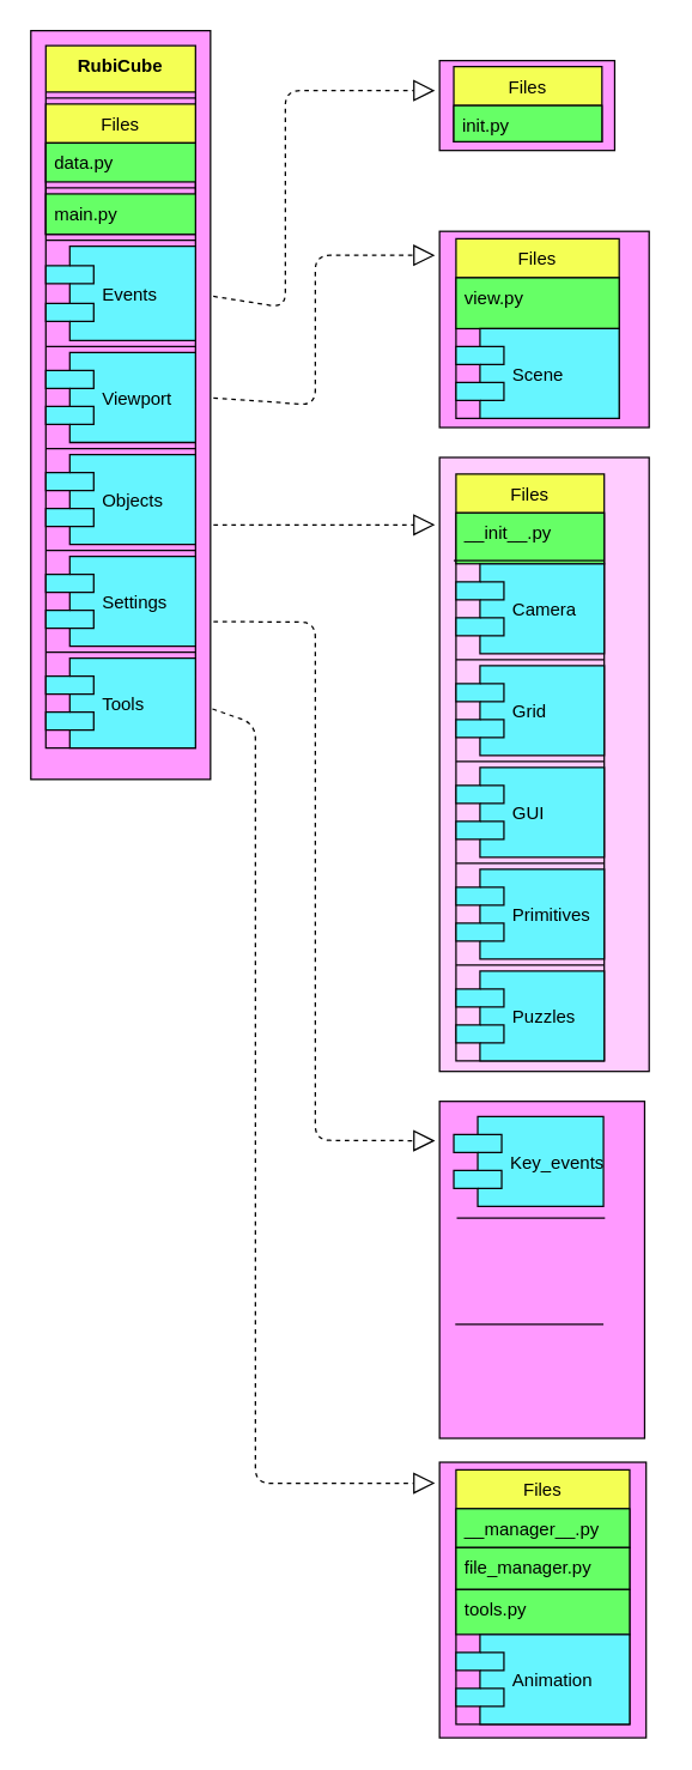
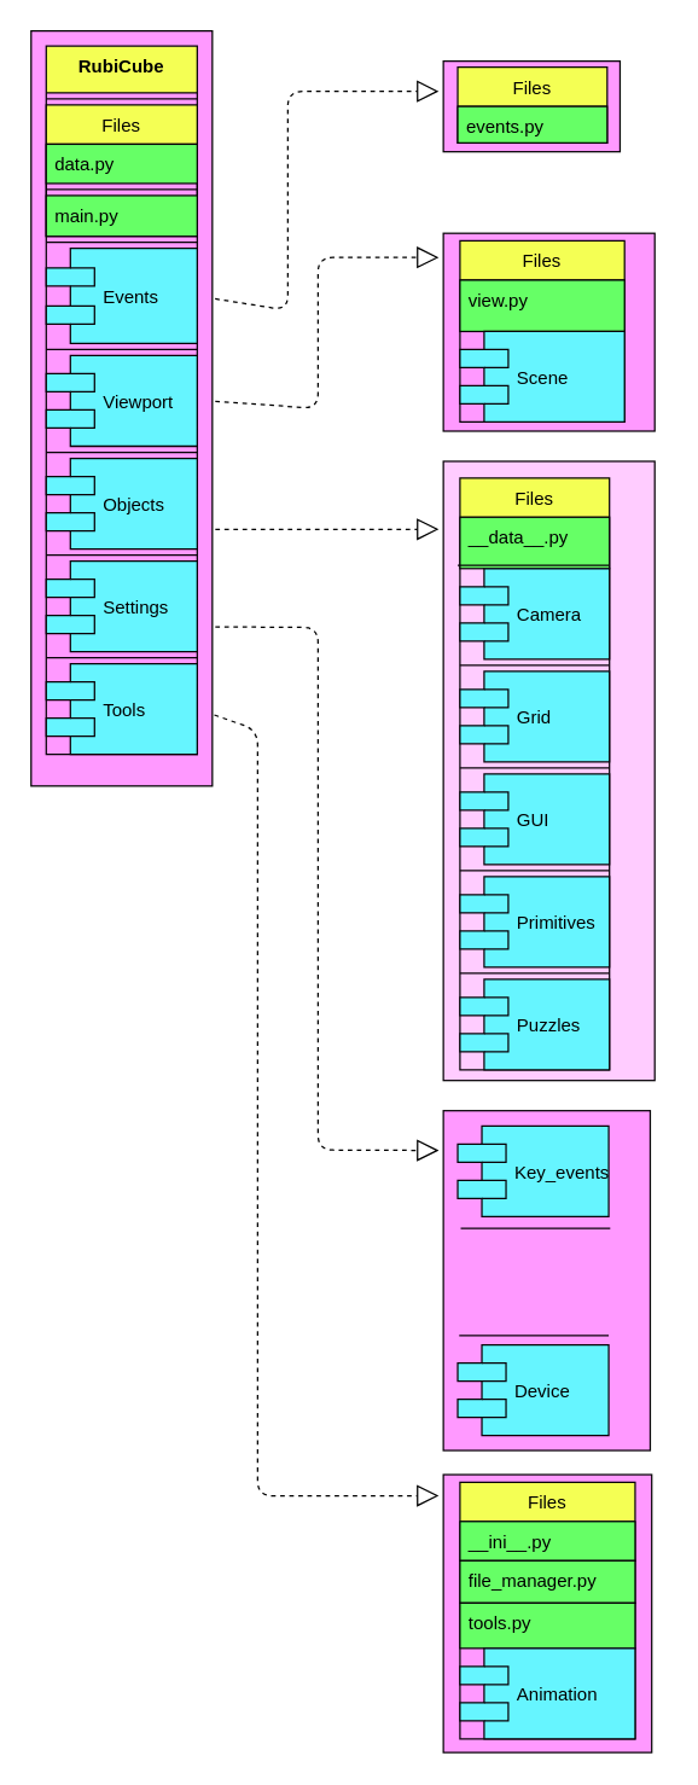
  <mxCell id="0" />
  <mxCell id="1" parent="0" />
  <mxCell id="2" value="" style="html=1;strokeColor=#080308;fillColor=#FF99FF;" vertex="1" parent="1"><mxGeometry x="293" y="40" width="117" height="60" as="geometry" /></mxCell>
  <mxCell id="3" value="" style="html=1;strokeColor=#080308;fillColor=#FF99FF;" vertex="1" parent="1"><mxGeometry x="293" y="154" width="140" height="131" as="geometry" /></mxCell>
  <mxCell id="4" value="" style="endArrow=block;dashed=1;endFill=0;endSize=12;html=1;exitX=1;exitY=0.5;exitDx=0;exitDy=0;" edge="1" parent="1" source="21"><mxGeometry width="160" relative="1" as="geometry"><mxPoint x="120" y="196" as="sourcePoint" /><mxPoint x="290" y="60" as="targetPoint" /><Array as="points"><mxPoint x="190" y="205" /><mxPoint x="190" y="130" /><mxPoint x="190" y="60" /></Array></mxGeometry></mxCell>
  <mxCell id="5" value="" style="endArrow=block;dashed=1;endFill=0;endSize=12;html=1;exitX=1;exitY=0.5;exitDx=0;exitDy=0;" edge="1" parent="1" source="14"><mxGeometry width="160" relative="1" as="geometry"><mxPoint x="130" y="334.5" as="sourcePoint" /><mxPoint x="290" y="170" as="targetPoint" /><Array as="points"><mxPoint x="210" y="270" /><mxPoint x="210" y="170" /></Array></mxGeometry></mxCell>
  <mxCell id="6" value="" style="group" vertex="1" connectable="0" parent="1"><mxGeometry x="293" y="148" width="147" height="150" as="geometry" /></mxCell>
  <mxCell id="7" value="Files" style="swimlane;fontStyle=0;childLayout=stackLayout;horizontal=1;startSize=26;fillColor=#F4FF54;horizontalStack=0;resizeParent=1;resizeParentMax=0;resizeLast=0;collapsible=1;marginBottom=0;strokeColor=#080308;" vertex="1" parent="6"><mxGeometry x="11" y="11" width="109" height="120" as="geometry" /></mxCell>
  <mxCell id="8" value="view.py&#10;" style="text;strokeColor=#080308;fillColor=#66FF66;align=left;verticalAlign=top;spacingLeft=4;spacingRight=4;overflow=hidden;rotatable=0;points=[[0,0.5],[1,0.5]];portConstraint=eastwest;container=1;" vertex="1" parent="7"><mxGeometry y="26" width="109" height="34" as="geometry" /></mxCell>
  <mxCell id="9" value="Scene" style="shape=component;align=left;spacingLeft=36;strokeColor=#080308;fillColor=#66F5FF;" vertex="1" parent="7"><mxGeometry y="60" width="109" height="60" as="geometry" /></mxCell>
  <mxCell id="10" value="" style="endArrow=block;dashed=1;endFill=0;endSize=12;html=1;" edge="1" parent="1"><mxGeometry width="160" relative="1" as="geometry"><mxPoint x="130" y="350" as="sourcePoint" /><mxPoint x="290" y="350" as="targetPoint" /><Array as="points" /></mxGeometry></mxCell>
  <mxCell id="11" value="" style="endArrow=block;dashed=1;endFill=0;endSize=12;html=1;" edge="1" parent="1"><mxGeometry width="160" relative="1" as="geometry"><mxPoint x="130" y="414.5" as="sourcePoint" /><mxPoint x="290" y="761.333" as="targetPoint" /><Array as="points"><mxPoint x="210" y="415" /><mxPoint x="210" y="761" /></Array></mxGeometry></mxCell>
  <mxCell id="12" value="" style="endArrow=block;dashed=1;endFill=0;endSize=12;html=1;exitX=1;exitY=0.5;exitDx=0;exitDy=0;" edge="1" parent="1" source="29"><mxGeometry width="160" relative="1" as="geometry"><mxPoint x="130" y="690" as="sourcePoint" /><mxPoint x="290" y="990" as="targetPoint" /><Array as="points"><mxPoint x="170" y="483" /><mxPoint x="170" y="990" /></Array></mxGeometry></mxCell>
  <mxCell id="13" value="" style="group;fillColor=#FF99FF;strokeColor=#000000;" vertex="1" connectable="0" parent="1"><mxGeometry x="20" width="120" height="500" as="geometry" y="20" /></mxCell>
  <mxCell id="14" value="RubiCube&#10;" style="swimlane;fontStyle=1;align=center;verticalAlign=top;childLayout=stackLayout;horizontal=1;startSize=31;horizontalStack=0;resizeParent=1;resizeParentMax=0;resizeLast=0;collapsible=1;marginBottom=0;strokeColor=#080308;fillColor=#F4FF54;" vertex="1" parent="1"><mxGeometry x="30" y="30" width="100" height="469" as="geometry" /></mxCell>
  <mxCell id="15" value="" style="line;strokeWidth=1;fillColor=#66F5FF;align=left;verticalAlign=middle;spacingTop=-1;spacingLeft=3;spacingRight=3;rotatable=0;labelPosition=right;points=[];portConstraint=eastwest;strokeColor=#080308;" vertex="1" parent="14"><mxGeometry y="31" width="100" height="8" as="geometry" /></mxCell>
  <mxCell id="16" value="Files" style="swimlane;fontStyle=0;childLayout=stackLayout;horizontal=1;startSize=26;fillColor=#F4FF54;horizontalStack=0;resizeParent=1;resizeParentMax=0;resizeLast=0;collapsible=1;marginBottom=0;strokeColor=#080308;" vertex="1" parent="14"><mxGeometry y="39" width="100" height="87" as="geometry" /></mxCell>
  <mxCell id="17" value="data.py&#10;" style="text;strokeColor=#080308;fillColor=#66FF66;align=left;verticalAlign=top;spacingLeft=4;spacingRight=4;overflow=hidden;rotatable=0;points=[[0,0.5],[1,0.5]];portConstraint=eastwest;" vertex="1" parent="16"><mxGeometry y="26" width="100" height="26" as="geometry" /></mxCell>
  <mxCell id="18" value="" style="line;strokeWidth=1;fillColor=#66F5FF;align=left;verticalAlign=middle;spacingTop=-1;spacingLeft=3;spacingRight=3;rotatable=0;labelPosition=right;points=[];portConstraint=eastwest;strokeColor=#080308;" vertex="1" parent="16"><mxGeometry y="52" width="100" height="8" as="geometry" /></mxCell>
  <mxCell id="19" value="main.py&#10;" style="text;strokeColor=#080308;fillColor=#66FF66;align=left;verticalAlign=top;spacingLeft=4;spacingRight=4;overflow=hidden;rotatable=0;points=[[0,0.5],[1,0.5]];portConstraint=eastwest;" vertex="1" parent="16"><mxGeometry y="60" width="100" height="27" as="geometry" /></mxCell>
  <mxCell id="20" value="" style="line;strokeWidth=1;fillColor=#66F5FF;align=left;verticalAlign=middle;spacingTop=-1;spacingLeft=3;spacingRight=3;rotatable=0;labelPosition=right;points=[];portConstraint=eastwest;strokeColor=#080308;" vertex="1" parent="14"><mxGeometry y="126" width="100" height="8" as="geometry" /></mxCell>
  <mxCell id="21" value="Events" style="shape=component;align=left;spacingLeft=36;strokeColor=#080308;fillColor=#66F5FF;" vertex="1" parent="14"><mxGeometry y="134" width="100" height="63" as="geometry" /></mxCell>
  <mxCell id="22" value="" style="line;strokeWidth=1;fillColor=#66F5FF;align=left;verticalAlign=middle;spacingTop=-1;spacingLeft=3;spacingRight=3;rotatable=0;labelPosition=right;points=[];portConstraint=eastwest;strokeColor=#080308;" vertex="1" parent="14"><mxGeometry y="197" width="100" height="8" as="geometry" /></mxCell>
  <mxCell id="23" value="Viewport" style="shape=component;align=left;spacingLeft=36;strokeColor=#080308;fillColor=#66F5FF;" vertex="1" parent="14"><mxGeometry y="205" width="100" height="60" as="geometry" /></mxCell>
  <mxCell id="24" value="" style="line;strokeWidth=1;fillColor=#66F5FF;align=left;verticalAlign=middle;spacingTop=-1;spacingLeft=3;spacingRight=3;rotatable=0;labelPosition=right;points=[];portConstraint=eastwest;strokeColor=#080308;" vertex="1" parent="14"><mxGeometry y="265" width="100" height="8" as="geometry" /></mxCell>
  <mxCell id="25" value="Objects" style="shape=component;align=left;spacingLeft=36;strokeColor=#080308;fillColor=#66F5FF;" vertex="1" parent="14"><mxGeometry y="273" width="100" height="60" as="geometry" /></mxCell>
  <mxCell id="26" value="" style="line;strokeWidth=1;fillColor=#66F5FF;align=left;verticalAlign=middle;spacingTop=-1;spacingLeft=3;spacingRight=3;rotatable=0;labelPosition=right;points=[];portConstraint=eastwest;strokeColor=#080308;" vertex="1" parent="14"><mxGeometry y="333" width="100" height="8" as="geometry" /></mxCell>
  <mxCell id="27" value="Settings" style="shape=component;align=left;spacingLeft=36;strokeColor=#080308;fillColor=#66F5FF;" vertex="1" parent="14"><mxGeometry y="341" width="100" height="60" as="geometry" /></mxCell>
  <mxCell id="28" value="" style="line;strokeWidth=1;fillColor=#66F5FF;align=left;verticalAlign=middle;spacingTop=-1;spacingLeft=3;spacingRight=3;rotatable=0;labelPosition=right;points=[];portConstraint=eastwest;strokeColor=#080308;" vertex="1" parent="14"><mxGeometry y="401" width="100" height="8" as="geometry" /></mxCell>
  <mxCell id="29" value="Tools" style="shape=component;align=left;spacingLeft=36;strokeColor=#080308;fillColor=#66F5FF;" vertex="1" parent="14"><mxGeometry y="409" width="100" height="60" as="geometry" /></mxCell>
  <mxCell id="30" value="Files" style="swimlane;fontStyle=0;childLayout=stackLayout;horizontal=1;startSize=26;fillColor=#F4FF54;horizontalStack=0;resizeParent=1;resizeParentMax=0;resizeLast=0;collapsible=1;marginBottom=0;strokeColor=#080308;" vertex="1" parent="1"><mxGeometry x="302.5" y="44" width="99" height="50.143" as="geometry" /></mxCell>
- <mxCell id="31" value="init.py&#10;" style="text;strokeColor=#080308;fillColor=#66FF66;align=left;verticalAlign=top;spacingLeft=4;spacingRight=4;overflow=hidden;rotatable=0;points=[[0,0.5],[1,0.5]];portConstraint=eastwest;" vertex="1" parent="30"><mxGeometry y="26" width="99" height="24.143" as="geometry" /></mxCell>
+ <mxCell id="31" value="events.py&#10;" style="text;strokeColor=#080308;fillColor=#66FF66;align=left;verticalAlign=top;spacingLeft=4;spacingRight=4;overflow=hidden;rotatable=0;points=[[0,0.5],[1,0.5]];portConstraint=eastwest;" vertex="1" parent="30"><mxGeometry y="26" width="99" height="24.143" as="geometry" /></mxCell>
  <mxCell id="32" value="" style="group" vertex="1" connectable="0" parent="1"><mxGeometry x="293" y="976" width="138" height="184" as="geometry" /></mxCell>
  <mxCell id="33" value="" style="html=1;strokeColor=#080308;fillColor=#FF99FF;" vertex="1" parent="32"><mxGeometry width="138" height="184" as="geometry" /></mxCell>
  <mxCell id="34" value="Files" style="swimlane;fontStyle=0;childLayout=stackLayout;horizontal=1;startSize=26;fillColor=#F4FF54;horizontalStack=0;resizeParent=1;resizeParentMax=0;resizeLast=0;collapsible=1;marginBottom=0;strokeColor=#080308;" vertex="1" parent="32"><mxGeometry x="11" y="5" width="116" height="170" as="geometry" /></mxCell>
- <mxCell id="35" value="__manager__.py&#10;" style="text;strokeColor=#080308;fillColor=#66FF66;align=left;verticalAlign=top;spacingLeft=4;spacingRight=4;overflow=hidden;rotatable=0;points=[[0,0.5],[1,0.5]];portConstraint=eastwest;container=1;" vertex="1" parent="34"><mxGeometry y="26" width="116" height="26" as="geometry" /></mxCell>
+ <mxCell id="35" value="__ini__.py&#10;" style="text;strokeColor=#080308;fillColor=#66FF66;align=left;verticalAlign=top;spacingLeft=4;spacingRight=4;overflow=hidden;rotatable=0;points=[[0,0.5],[1,0.5]];portConstraint=eastwest;container=1;" vertex="1" parent="34"><mxGeometry y="26" width="116" height="26" as="geometry" /></mxCell>
  <mxCell id="36" value="file_manager.py&#10;" style="text;strokeColor=#080308;fillColor=#66FF66;align=left;verticalAlign=top;spacingLeft=4;spacingRight=4;overflow=hidden;rotatable=0;points=[[0,0.5],[1,0.5]];portConstraint=eastwest;container=1;" vertex="1" parent="34"><mxGeometry y="52" width="116" height="28" as="geometry" /></mxCell>
  <mxCell id="37" value="tools.py&#10;" style="text;strokeColor=#080308;fillColor=#66FF66;align=left;verticalAlign=top;spacingLeft=4;spacingRight=4;overflow=hidden;rotatable=0;points=[[0,0.5],[1,0.5]];portConstraint=eastwest;container=1;" vertex="1" parent="34"><mxGeometry y="80" width="116" height="30" as="geometry" /></mxCell>
  <mxCell id="38" value="Animation" style="shape=component;align=left;spacingLeft=36;strokeColor=#080308;fillColor=#66F5FF;" vertex="1" parent="34"><mxGeometry y="110" width="116" height="60" as="geometry" /></mxCell>
  <mxCell id="39" value="" style="group" vertex="1" connectable="0" parent="1"><mxGeometry x="293" y="735" width="137" height="225" as="geometry" /></mxCell>
  <mxCell id="40" value="" style="html=1;strokeColor=#080308;fillColor=#FF99FF;" vertex="1" parent="39"><mxGeometry width="137" height="225" as="geometry" /></mxCell>
  <mxCell id="41" value="" style="line;strokeWidth=1;fillColor=#66F5FF;align=left;verticalAlign=middle;spacingTop=-1;spacingLeft=3;spacingRight=3;rotatable=0;labelPosition=right;points=[];portConstraint=eastwest;strokeColor=#080308;" vertex="1" parent="39"><mxGeometry x="11.5" y="74" width="99" height="8" as="geometry" /></mxCell>
  <mxCell id="42" value="Key_events" style="shape=component;align=left;spacingLeft=36;strokeColor=#080308;fillColor=#66F5FF;" vertex="1" parent="39"><mxGeometry x="9.5" y="10.167" width="100.0" height="60" as="geometry" /></mxCell>
  <mxCell id="43" value="" style="line;strokeWidth=1;fillColor=#66F5FF;align=left;verticalAlign=middle;spacingTop=-1;spacingLeft=3;spacingRight=3;rotatable=0;labelPosition=right;points=[];portConstraint=eastwest;strokeColor=#080308;" vertex="1" parent="39"><mxGeometry x="10.5" y="145" width="99" height="8" as="geometry" /></mxCell>
+ <mxCell id="44" value="Device" style="shape=component;align=left;spacingLeft=36;strokeColor=#080308;fillColor=#66F5FF;" vertex="1" parent="39"><mxGeometry x="9.5" y="155.167" width="100.0" height="60" as="geometry" /></mxCell>
  <mxCell id="45" value="" style="group" vertex="1" connectable="0" parent="1"><mxGeometry x="293" y="305" width="140" height="410" as="geometry" /></mxCell>
  <mxCell id="46" value="" style="group" vertex="1" connectable="0" parent="45"><mxGeometry width="140" height="410" as="geometry" /></mxCell>
  <mxCell id="47" value="" style="html=1;strokeColor=#080308;fillColor=#FFCCFF;" vertex="1" parent="46"><mxGeometry width="140" height="410" as="geometry" /></mxCell>
  <mxCell id="48" value="Files" style="swimlane;fontStyle=0;childLayout=stackLayout;horizontal=1;startSize=26;fillColor=#F4FF54;horizontalStack=0;resizeParent=1;resizeParentMax=0;resizeLast=0;collapsible=1;marginBottom=0;strokeColor=#080308;" vertex="1" parent="46"><mxGeometry x="11" y="11" width="99" height="392" as="geometry" /></mxCell>
- <mxCell id="49" value="__init__.py&#10;" style="text;strokeColor=#080308;fillColor=#66FF66;align=left;verticalAlign=top;spacingLeft=4;spacingRight=4;overflow=hidden;rotatable=0;points=[[0,0.5],[1,0.5]];portConstraint=eastwest;container=1;" vertex="1" parent="48"><mxGeometry y="26" width="99" height="34" as="geometry" /></mxCell>
+ <mxCell id="49" value="__data__.py&#10;" style="text;strokeColor=#080308;fillColor=#66FF66;align=left;verticalAlign=top;spacingLeft=4;spacingRight=4;overflow=hidden;rotatable=0;points=[[0,0.5],[1,0.5]];portConstraint=eastwest;container=1;" vertex="1" parent="48"><mxGeometry y="26" width="99" height="34" as="geometry" /></mxCell>
  <mxCell id="50" value="" style="line;strokeWidth=1;fillColor=#66F5FF;align=left;verticalAlign=middle;spacingTop=-1;spacingLeft=3;spacingRight=3;rotatable=0;labelPosition=right;points=[];portConstraint=eastwest;strokeColor=#080308;" vertex="1" parent="49"><mxGeometry x="-1.5" y="29.75" width="100" height="4.25" as="geometry" /></mxCell>
  <mxCell id="51" value="Camera" style="shape=component;align=left;spacingLeft=36;strokeColor=#080308;fillColor=#66F5FF;" vertex="1" parent="48"><mxGeometry y="60" width="99" height="60" as="geometry" /></mxCell>
  <mxCell id="52" value="" style="line;strokeWidth=1;fillColor=#66F5FF;align=left;verticalAlign=middle;spacingTop=-1;spacingLeft=3;spacingRight=3;rotatable=0;labelPosition=right;points=[];portConstraint=eastwest;strokeColor=#080308;" vertex="1" parent="48"><mxGeometry y="120" width="99" height="8" as="geometry" /></mxCell>
  <mxCell id="53" value="Grid" style="shape=component;align=left;spacingLeft=36;strokeColor=#080308;fillColor=#66F5FF;" vertex="1" parent="48"><mxGeometry y="128" width="99" height="60" as="geometry" /></mxCell>
  <mxCell id="54" value="" style="line;strokeWidth=1;fillColor=#66F5FF;align=left;verticalAlign=middle;spacingTop=-1;spacingLeft=3;spacingRight=3;rotatable=0;labelPosition=right;points=[];portConstraint=eastwest;strokeColor=#080308;" vertex="1" parent="48"><mxGeometry y="188" width="99" height="8" as="geometry" /></mxCell>
  <mxCell id="55" value="GUI" style="shape=component;align=left;spacingLeft=36;strokeColor=#080308;fillColor=#66F5FF;" vertex="1" parent="48"><mxGeometry y="196" width="99" height="60" as="geometry" /></mxCell>
  <mxCell id="56" value="" style="line;strokeWidth=1;fillColor=#66F5FF;align=left;verticalAlign=middle;spacingTop=-1;spacingLeft=3;spacingRight=3;rotatable=0;labelPosition=right;points=[];portConstraint=eastwest;strokeColor=#080308;" vertex="1" parent="48"><mxGeometry y="256" width="99" height="8" as="geometry" /></mxCell>
  <mxCell id="57" style="edgeStyle=orthogonalEdgeStyle;rounded=0;orthogonalLoop=1;jettySize=auto;html=1;exitX=0.75;exitY=0;exitDx=0;exitDy=0;entryX=0.746;entryY=1.042;entryDx=0;entryDy=0;entryPerimeter=0;" edge="1" parent="48" source="58" target="56"><mxGeometry relative="1" as="geometry" /></mxCell>
  <mxCell id="58" value="Primitives" style="shape=component;align=left;spacingLeft=36;strokeColor=#080308;fillColor=#66F5FF;" vertex="1" parent="48"><mxGeometry y="264" width="99" height="60" as="geometry" /></mxCell>
  <mxCell id="59" value="" style="line;strokeWidth=1;fillColor=#66F5FF;align=left;verticalAlign=middle;spacingTop=-1;spacingLeft=3;spacingRight=3;rotatable=0;labelPosition=right;points=[];portConstraint=eastwest;strokeColor=#080308;" vertex="1" parent="48"><mxGeometry y="324" width="99" height="8" as="geometry" /></mxCell>
  <mxCell id="60" value="Puzzles" style="shape=component;align=left;spacingLeft=36;strokeColor=#080308;fillColor=#66F5FF;" vertex="1" parent="48"><mxGeometry y="332" width="99" height="60" as="geometry" /></mxCell>
